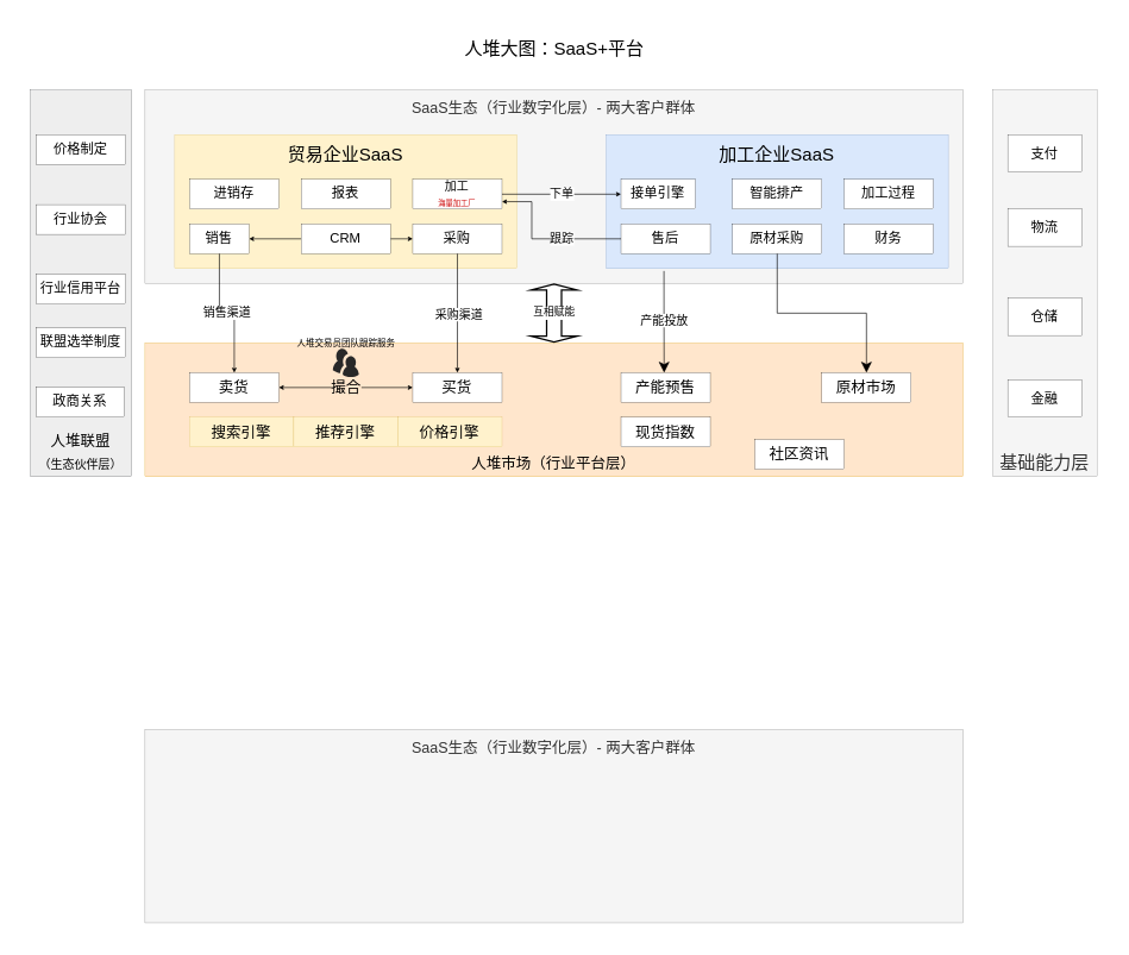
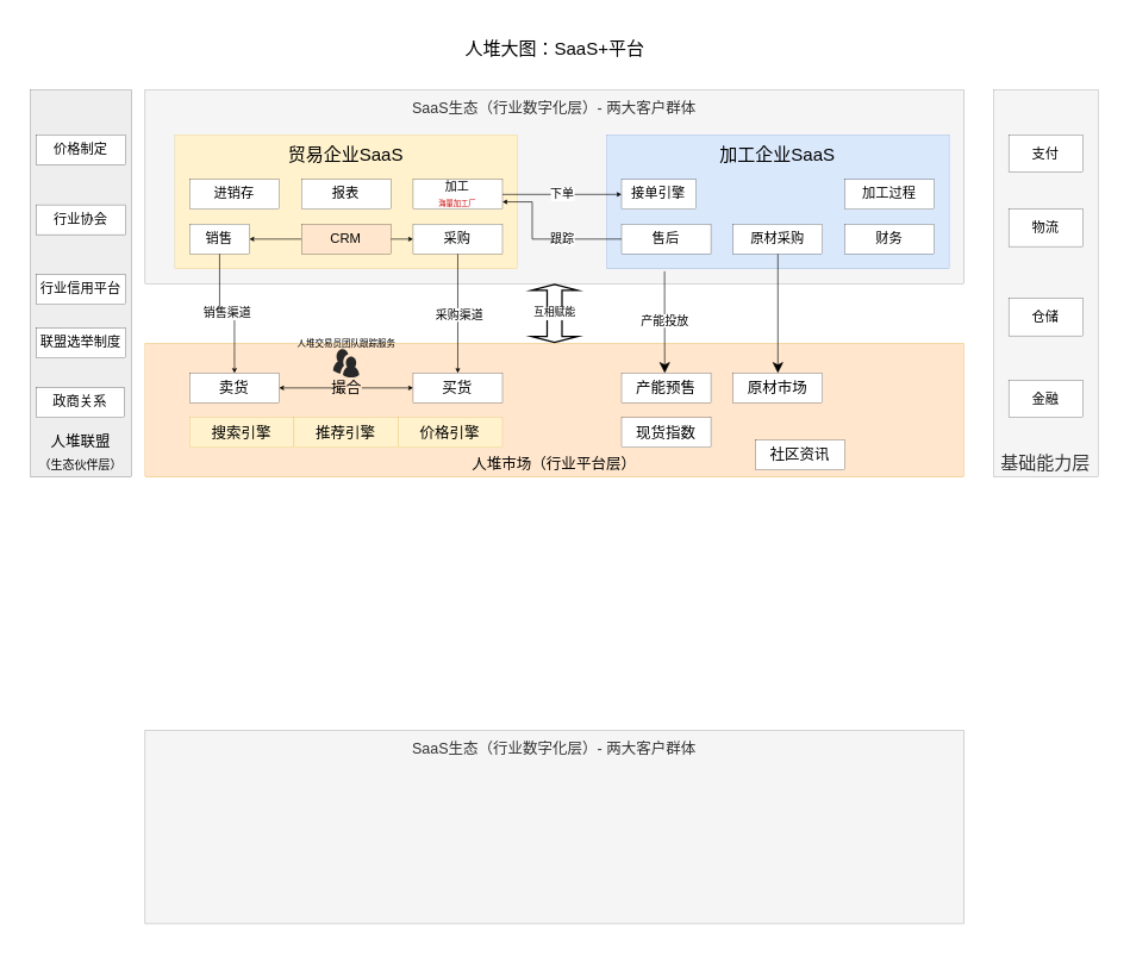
  <mxCell id="0" />
  <mxCell id="1" parent="0" />
  <mxCell id="2" value="SaaS生态（行业数字化层）- 两大客户群体" style="rounded=0;whiteSpace=wrap;html=1;verticalAlign=top;fillColor=#f5f5f5;fontColor=#333333;strokeColor=#666666;fontSize=10;strokeWidth=0.2;" vertex="1" parent="1"><mxGeometry x="97" y="60" width="550" height="130" as="geometry" /></mxCell>
  <mxCell id="3" value="贸易企业SaaS" style="rounded=0;whiteSpace=wrap;html=1;verticalAlign=top;fillColor=#fff2cc;strokeColor=#d6b656;strokeWidth=0.2;" vertex="1" parent="1"><mxGeometry x="117" y="90" width="230" height="90" as="geometry" /></mxCell>
  <mxCell id="4" value="销售" style="rounded=0;whiteSpace=wrap;html=1;fontSize=9;strokeWidth=0.2;" vertex="1" parent="1"><mxGeometry x="127" y="150" width="40" height="20" as="geometry" /></mxCell>
  <mxCell id="5" value="采购" style="rounded=0;whiteSpace=wrap;html=1;fontSize=9;strokeWidth=0.2;" vertex="1" parent="1"><mxGeometry x="277" y="150" width="60" height="20" as="geometry" /></mxCell>
  <mxCell id="6" value="加工&lt;div style=&quot;&quot;&gt;&lt;font color=&quot;#cc0000&quot; style=&quot;font-size: 5px;&quot;&gt;海量加工厂&lt;/font&gt;&lt;/div&gt;" style="rounded=0;whiteSpace=wrap;html=1;fontSize=8;strokeWidth=0.2;" vertex="1" parent="1"><mxGeometry x="277" y="120" width="60" height="20" as="geometry" /></mxCell>
  <mxCell id="7" value="进销存" style="rounded=0;whiteSpace=wrap;html=1;fontSize=9;strokeWidth=0.2;" vertex="1" parent="1"><mxGeometry x="127" y="120" width="60" height="20" as="geometry" /></mxCell>
  <mxCell id="8" value="报表" style="rounded=0;whiteSpace=wrap;html=1;fontSize=9;strokeWidth=0.2;" vertex="1" parent="1"><mxGeometry x="202" y="120" width="60" height="20" as="geometry" /></mxCell>
  <mxCell id="9" style="edgeStyle=orthogonalEdgeStyle;rounded=0;orthogonalLoop=1;jettySize=auto;html=1;exitX=0;exitY=0.5;exitDx=0;exitDy=0;entryX=1;entryY=0.5;entryDx=0;entryDy=0;endSize=2;startSize=2;strokeWidth=0.5;" edge="1" parent="1" source="11" target="4"><mxGeometry relative="1" as="geometry" /></mxCell>
  <mxCell id="10" style="edgeStyle=orthogonalEdgeStyle;rounded=0;orthogonalLoop=1;jettySize=auto;html=1;exitX=1;exitY=0.5;exitDx=0;exitDy=0;entryX=0;entryY=0.5;entryDx=0;entryDy=0;endSize=2;startSize=2;strokeWidth=0.5;" edge="1" parent="1" source="11" target="5"><mxGeometry relative="1" as="geometry" /></mxCell>
- <mxCell id="11" value="CRM" style="rounded=0;whiteSpace=wrap;html=1;fontSize=9;strokeWidth=0.2;" vertex="1" parent="1"><mxGeometry x="202" y="150" width="60" height="20" as="geometry" /></mxCell>
+ <mxCell id="11" value="CRM" style="rounded=0;whiteSpace=wrap;html=1;fontSize=9;strokeWidth=0.2;fillColor=#ffe6cc;" vertex="1" parent="1"><mxGeometry x="202" y="150" width="60" height="20" as="geometry" /></mxCell>
  <mxCell id="12" value="加工企业SaaS" style="rounded=0;whiteSpace=wrap;html=1;verticalAlign=top;fillColor=#dae8fc;strokeColor=#6c8ebf;strokeWidth=0.2;" vertex="1" parent="1"><mxGeometry x="407" y="90" width="230" height="90" as="geometry" /></mxCell>
  <mxCell id="13" value="跟踪" style="edgeStyle=orthogonalEdgeStyle;rounded=0;orthogonalLoop=1;jettySize=auto;html=1;entryX=1;entryY=0.75;entryDx=0;entryDy=0;fontSize=8;endSize=2;startSize=2;strokeWidth=0.5;" edge="1" parent="1" source="14" target="6"><mxGeometry x="-0.238" relative="1" as="geometry"><Array as="points"><mxPoint x="357" y="160" /><mxPoint x="357" y="135" /></Array><mxPoint as="offset" /></mxGeometry></mxCell>
  <mxCell id="14" value="售后" style="rounded=0;whiteSpace=wrap;html=1;fontSize=9;strokeWidth=0.2;" vertex="1" parent="1"><mxGeometry x="417" y="150" width="60" height="20" as="geometry" /></mxCell>
  <mxCell id="15" value="原材采购" style="rounded=0;whiteSpace=wrap;html=1;fontSize=9;strokeWidth=0.2;" vertex="1" parent="1"><mxGeometry x="492" y="150" width="60" height="20" as="geometry" /></mxCell>
  <mxCell id="16" value="财务" style="rounded=0;whiteSpace=wrap;html=1;fontSize=9;strokeWidth=0.2;" vertex="1" parent="1"><mxGeometry x="567" y="150" width="60" height="20" as="geometry" /></mxCell>
  <mxCell id="17" value="接单引擎" style="rounded=0;whiteSpace=wrap;html=1;fontSize=9;strokeWidth=0.2;" vertex="1" parent="1"><mxGeometry x="417" y="120" width="50" height="20" as="geometry" /></mxCell>
- <mxCell id="18" value="智能排产" style="rounded=0;whiteSpace=wrap;html=1;fontSize=9;strokeWidth=0.2;" vertex="1" parent="1"><mxGeometry x="492" y="120" width="60" height="20" as="geometry" /></mxCell>
  <mxCell id="19" value="加工过程" style="rounded=0;whiteSpace=wrap;html=1;fontSize=9;strokeWidth=0.2;" vertex="1" parent="1"><mxGeometry x="567" y="120" width="60" height="20" as="geometry" /></mxCell>
  <mxCell id="20" value="下单" style="edgeStyle=orthogonalEdgeStyle;rounded=0;orthogonalLoop=1;jettySize=auto;html=1;entryX=0;entryY=0.5;entryDx=0;entryDy=0;fontSize=8;endSize=2;strokeWidth=0.5;" edge="1" parent="1" source="6" target="17"><mxGeometry relative="1" as="geometry" /></mxCell>
  <mxCell id="21" value="人堆市场（行业平台层）" style="rounded=0;whiteSpace=wrap;html=1;verticalAlign=bottom;fillColor=#ffe6cc;strokeColor=#d79b00;fontSize=10;strokeWidth=0.2;" vertex="1" parent="1"><mxGeometry x="97" y="230" width="550" height="90" as="geometry" /></mxCell>
  <mxCell id="22" value="撮合" style="edgeStyle=orthogonalEdgeStyle;rounded=0;orthogonalLoop=1;jettySize=auto;html=1;exitX=1;exitY=0.5;exitDx=0;exitDy=0;startArrow=classic;startFill=1;fontSize=10;endSize=2;startSize=2;labelBackgroundColor=#ffe6cc;strokeWidth=0.5;" edge="1" parent="1" source="23" target="24"><mxGeometry relative="1" as="geometry" /></mxCell>
  <mxCell id="23" value="卖货" style="rounded=0;whiteSpace=wrap;html=1;fontSize=10;strokeWidth=0.2;" vertex="1" parent="1"><mxGeometry x="127" y="250" width="60" height="20" as="geometry" /></mxCell>
  <mxCell id="24" value="买货" style="rounded=0;whiteSpace=wrap;html=1;fontSize=10;strokeWidth=0.2;" vertex="1" parent="1"><mxGeometry x="277" y="250" width="60" height="20" as="geometry" /></mxCell>
  <mxCell id="25" value="搜索引擎" style="rounded=0;whiteSpace=wrap;html=1;fontSize=10;fillColor=#fff2cc;strokeColor=#d6b656;strokeWidth=0.2;" vertex="1" parent="1"><mxGeometry x="127" y="280" width="70" height="20" as="geometry" /></mxCell>
  <mxCell id="26" value="推荐引擎" style="rounded=0;whiteSpace=wrap;html=1;fontSize=10;fillColor=#fff2cc;strokeColor=#d6b656;strokeWidth=0.2;" vertex="1" parent="1"><mxGeometry x="197" y="280" width="70" height="20" as="geometry" /></mxCell>
  <mxCell id="27" value="价格引擎" style="rounded=0;whiteSpace=wrap;html=1;fontSize=10;fillColor=#fff2cc;strokeColor=#d6b656;strokeWidth=0.2;" vertex="1" parent="1"><mxGeometry x="267" y="280" width="70" height="20" as="geometry" /></mxCell>
  <mxCell id="28" value="产能预售" style="rounded=0;whiteSpace=wrap;html=1;fontSize=10;strokeWidth=0.2;" vertex="1" parent="1"><mxGeometry x="417" y="250" width="60" height="20" as="geometry" /></mxCell>
- <mxCell id="29" value="原材市场" style="rounded=0;whiteSpace=wrap;html=1;fontSize=10;strokeWidth=0.2;" vertex="1" parent="1"><mxGeometry x="552" y="250" width="60" height="20" as="geometry" /></mxCell>
+ <mxCell id="29" value="原材市场" style="rounded=0;whiteSpace=wrap;html=1;fontSize=10;strokeWidth=0.2;" vertex="1" parent="1"><mxGeometry x="492" y="250" width="60" height="20" as="geometry" /></mxCell>
  <mxCell id="30" style="edgeStyle=orthogonalEdgeStyle;rounded=0;orthogonalLoop=1;jettySize=auto;html=1;endSize=2;startSize=2;strokeWidth=0.5;" edge="1" parent="1" source="5" target="24"><mxGeometry relative="1" as="geometry" /></mxCell>
  <mxCell id="31" value="采购渠道" style="edgeLabel;html=1;align=center;verticalAlign=middle;resizable=0;points=[];fontSize=8;" vertex="1" connectable="0" parent="30"><mxGeometry x="-0.173" y="-1" relative="1" as="geometry"><mxPoint x="1" y="7" as="offset" /></mxGeometry></mxCell>
  <mxCell id="32" value="销售渠道" style="edgeStyle=orthogonalEdgeStyle;rounded=0;orthogonalLoop=1;jettySize=auto;html=1;fontSize=8;endSize=2;startSize=2;strokeWidth=0.5;" edge="1" parent="1" source="4" target="23"><mxGeometry relative="1" as="geometry"><mxPoint as="offset" /></mxGeometry></mxCell>
  <mxCell id="33" style="edgeStyle=orthogonalEdgeStyle;rounded=0;orthogonalLoop=1;jettySize=auto;html=1;strokeWidth=0.5;" edge="1" parent="1" source="15" target="29"><mxGeometry relative="1" as="geometry" /></mxCell>
  <mxCell id="34" value="基础能力层" style="rounded=0;whiteSpace=wrap;html=1;verticalAlign=bottom;fillColor=#f5f5f5;strokeColor=#666666;fontColor=#333333;strokeWidth=0.2;" vertex="1" parent="1"><mxGeometry x="667" y="60" width="70" height="260" as="geometry" /></mxCell>
  <mxCell id="35" value="支付" style="rounded=0;whiteSpace=wrap;html=1;fontSize=9;strokeWidth=0.2;" vertex="1" parent="1"><mxGeometry x="677" y="90" width="50" height="25" as="geometry" /></mxCell>
  <mxCell id="36" value="仓储" style="rounded=0;whiteSpace=wrap;html=1;fontSize=9;strokeWidth=0.2;" vertex="1" parent="1"><mxGeometry x="677" y="200" width="50" height="25" as="geometry" /></mxCell>
  <mxCell id="37" value="金融" style="rounded=0;whiteSpace=wrap;html=1;fontSize=9;strokeWidth=0.2;" vertex="1" parent="1"><mxGeometry x="677" y="255" width="50" height="25" as="geometry" /></mxCell>
  <mxCell id="38" value="物流" style="rounded=0;whiteSpace=wrap;html=1;fontSize=9;strokeWidth=0.2;" vertex="1" parent="1"><mxGeometry x="677" y="140" width="50" height="25" as="geometry" /></mxCell>
  <mxCell id="39" value="现货指数" style="rounded=0;whiteSpace=wrap;html=1;fontSize=10;strokeWidth=0.2;" vertex="1" parent="1"><mxGeometry x="417" y="280" width="60" height="20" as="geometry" /></mxCell>
  <mxCell id="40" value="社区资讯" style="rounded=0;whiteSpace=wrap;html=1;fontSize=10;strokeWidth=0.2;" vertex="1" parent="1"><mxGeometry x="507" y="295" width="60" height="20" as="geometry" /></mxCell>
  <mxCell id="41" value="&lt;font style=&quot;font-size: 10px;&quot;&gt;人堆联盟&lt;br&gt;&lt;/font&gt;&lt;font style=&quot;font-size: 8px;&quot;&gt;（生态伙伴层）&lt;/font&gt;" style="rounded=0;whiteSpace=wrap;html=1;verticalAlign=bottom;fillColor=#eeeeee;strokeColor=#36393d;strokeWidth=0.2;" vertex="1" parent="1"><mxGeometry x="20" y="60" width="68" height="260" as="geometry" /></mxCell>
  <mxCell id="42" value="价格制定" style="rounded=0;whiteSpace=wrap;html=1;fontSize=9;strokeWidth=0.2;" vertex="1" parent="1"><mxGeometry x="24" y="90" width="60" height="20" as="geometry" /></mxCell>
  <mxCell id="43" value="行业协会" style="rounded=0;whiteSpace=wrap;html=1;fontSize=9;strokeWidth=0.2;" vertex="1" parent="1"><mxGeometry x="24" y="137" width="60" height="20" as="geometry" /></mxCell>
  <mxCell id="44" value="行业信用平台" style="rounded=0;whiteSpace=wrap;html=1;fontSize=9;strokeWidth=0.2;" vertex="1" parent="1"><mxGeometry x="24" y="184" width="60" height="20" as="geometry" /></mxCell>
  <mxCell id="45" value="联盟选举制度" style="rounded=0;whiteSpace=wrap;html=1;fontSize=9;strokeWidth=0.2;" vertex="1" parent="1"><mxGeometry x="24" y="220" width="60" height="20" as="geometry" /></mxCell>
  <mxCell id="46" value="政商关系" style="rounded=0;whiteSpace=wrap;html=1;fontSize=9;strokeWidth=0.2;" vertex="1" parent="1"><mxGeometry x="24" y="260" width="59" height="20" as="geometry" /></mxCell>
  <mxCell id="47" value="产能投放" style="edgeStyle=orthogonalEdgeStyle;rounded=0;orthogonalLoop=1;jettySize=auto;html=1;exitX=0.169;exitY=1.018;exitDx=0;exitDy=0;exitPerimeter=0;strokeWidth=0.5;fontSize=8;" edge="1" parent="1" source="12"><mxGeometry relative="1" as="geometry"><mxPoint x="446" y="250" as="targetPoint" /></mxGeometry></mxCell>
  <mxCell id="48" value="人堆大图：SaaS+平台" style="text;html=1;align=center;verticalAlign=middle;resizable=0;points=[];autosize=1;strokeColor=none;fillColor=none;" vertex="1" parent="1"><mxGeometry x="303" y="20" width="138" height="26" as="geometry" /></mxCell>
  <mxCell id="49" value="互相赋能" style="shape=flexArrow;endArrow=classic;startArrow=classic;html=1;rounded=0;entryX=0.5;entryY=1;entryDx=0;entryDy=0;exitX=0.5;exitY=0;exitDx=0;exitDy=0;endSize=1;startSize=1;strokeWidth=1;fontSize=7;" edge="1" parent="1" source="21" target="2"><mxGeometry width="100" height="100" relative="1" as="geometry"><mxPoint x="326" y="296" as="sourcePoint" /><mxPoint x="426" y="196" as="targetPoint" /></mxGeometry></mxCell>
  <mxCell id="50" value="SaaS生态（行业数字化层）- 两大客户群体" style="rounded=0;whiteSpace=wrap;html=1;verticalAlign=top;fillColor=#f5f5f5;fontColor=#333333;strokeColor=#666666;fontSize=10;strokeWidth=0.2;" vertex="1" parent="1"><mxGeometry x="97" y="490" width="550" height="130" as="geometry" /></mxCell>
  <mxCell id="51" value="" style="verticalLabelPosition=bottom;sketch=0;html=1;fillColor=#282828;strokeColor=none;verticalAlign=top;pointerEvents=1;align=center;shape=mxgraph.cisco_safe.people_places_things_icons.icon9;" vertex="1" parent="1"><mxGeometry x="223.25" y="234" width="17.5" height="19" as="geometry" /></mxCell>
  <mxCell id="52" value="人堆交易员团队跟踪服务" style="text;html=1;align=center;verticalAlign=middle;resizable=0;points=[];autosize=1;strokeColor=none;fillColor=none;fontSize=6;" vertex="1" parent="1"><mxGeometry x="190" y="221" width="84" height="19" as="geometry" /></mxCell>
